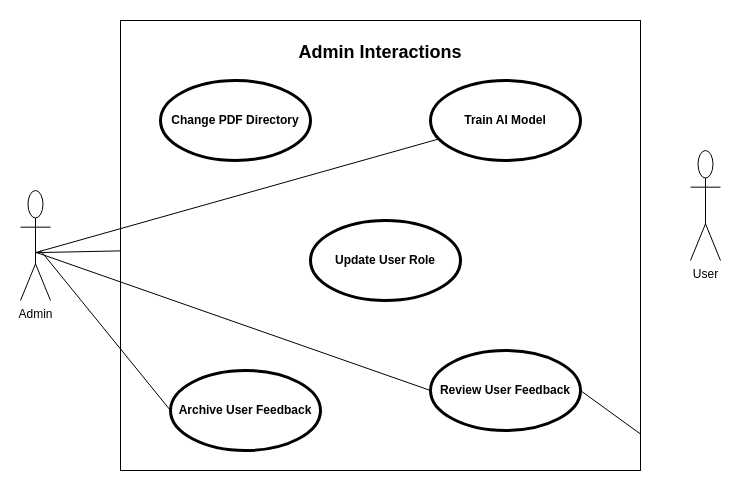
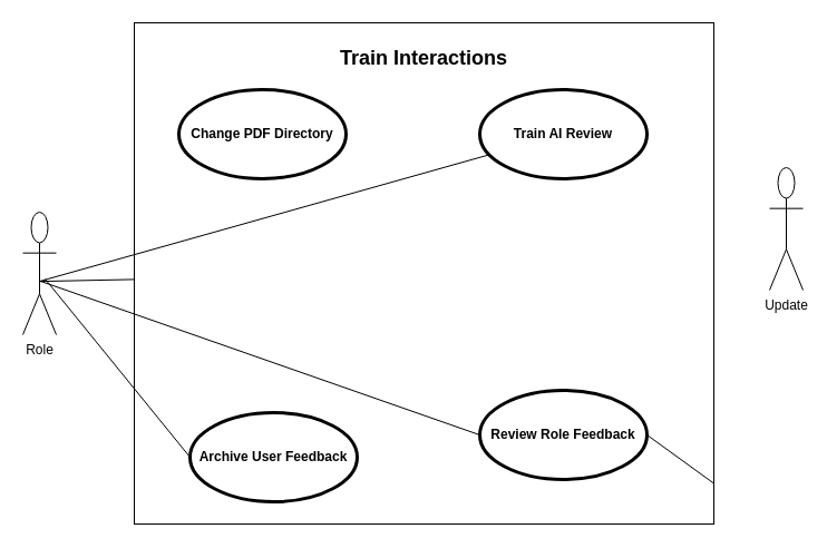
  <mxCell id="0" style=";html=1;" />
  <mxCell id="1" style=";html=1;" parent="0" />
- <mxCell id="2" value="&lt;h2&gt;Admin Interactions&lt;/h2&gt;" style="shape=rect;html=1;verticalAlign=top;fontStyle=1;whiteSpace=wrap;align=center;fillColor=none;" parent="1" vertex="1"><mxGeometry x="120" y="20" width="520" height="450" as="geometry" /></mxCell>
- <mxCell id="3" value="Admin" style="shape=umlActor;html=1;verticalLabelPosition=bottom;verticalAlign=top;align=center;" parent="1" vertex="1"><mxGeometry x="20" y="190" width="30" height="110" as="geometry" /></mxCell>
+ <mxCell id="2" value="&lt;h2&gt;Train Interactions&lt;/h2&gt;" style="shape=rect;html=1;verticalAlign=top;fontStyle=1;whiteSpace=wrap;align=center;fillColor=none;" parent="1" vertex="1"><mxGeometry x="120" y="20" width="520" height="450" as="geometry" /></mxCell>
+ <mxCell id="3" value="Role" style="shape=umlActor;html=1;verticalLabelPosition=bottom;verticalAlign=top;align=center;" parent="1" vertex="1"><mxGeometry x="20" y="190" width="30" height="110" as="geometry" /></mxCell>
  <mxCell id="4" value="Change PDF Directory" style="shape=ellipse;html=1;strokeWidth=3;fontStyle=1;whiteSpace=wrap;align=center;perimeter=ellipsePerimeter;" parent="1" vertex="1"><mxGeometry x="160" y="80" width="150" height="80" as="geometry" /></mxCell>
- <mxCell id="5" value="User" style="shape=umlActor;html=1;verticalLabelPosition=bottom;verticalAlign=top;align=center;" parent="1" vertex="1"><mxGeometry x="690" y="150" width="30" height="110" as="geometry" /></mxCell>
- <mxCell id="6" value="Train AI Model" style="shape=ellipse;html=1;strokeWidth=3;fontStyle=1;whiteSpace=wrap;align=center;perimeter=ellipsePerimeter;" parent="1" vertex="1"><mxGeometry x="430" y="80" width="150" height="80" as="geometry" /></mxCell>
- <mxCell id="7" value="Review User Feedback" style="shape=ellipse;html=1;strokeWidth=3;fontStyle=1;whiteSpace=wrap;align=center;perimeter=ellipsePerimeter;" parent="1" vertex="1"><mxGeometry x="430" y="350" width="150" height="80" as="geometry" /></mxCell>
+ <mxCell id="5" value="Update" style="shape=umlActor;html=1;verticalLabelPosition=bottom;verticalAlign=top;align=center;" parent="1" vertex="1"><mxGeometry x="690" y="150" width="30" height="110" as="geometry" /></mxCell>
+ <mxCell id="6" value="Train AI Review" style="shape=ellipse;html=1;strokeWidth=3;fontStyle=1;whiteSpace=wrap;align=center;perimeter=ellipsePerimeter;" parent="1" vertex="1"><mxGeometry x="430" y="80" width="150" height="80" as="geometry" /></mxCell>
+ <mxCell id="7" value="Review Role Feedback" style="shape=ellipse;html=1;strokeWidth=3;fontStyle=1;whiteSpace=wrap;align=center;perimeter=ellipsePerimeter;" parent="1" vertex="1"><mxGeometry x="430" y="350" width="150" height="80" as="geometry" /></mxCell>
  <mxCell id="8" value="" style="endArrow=none;html=1;rounded=0;exitX=1;exitY=0.5;exitDx=0;exitDy=0;" parent="1" source="7" target="2" edge="1"><mxGeometry width="50" height="50" relative="1" as="geometry"><mxPoint x="760" y="410" as="sourcePoint" /><mxPoint x="810" y="360" as="targetPoint" /></mxGeometry></mxCell>
  <mxCell id="9" value="" style="endArrow=none;html=1;rounded=0;exitX=0.493;exitY=0.56;exitDx=0;exitDy=0;exitPerimeter=0;entryX=0;entryY=0.5;entryDx=0;entryDy=0;" parent="1" source="3" target="7" edge="1"><mxGeometry width="50" height="50" relative="1" as="geometry"><mxPoint x="190" y="350" as="sourcePoint" /><mxPoint x="240" y="300" as="targetPoint" /></mxGeometry></mxCell>
  <mxCell id="10" value="" style="endArrow=none;html=1;rounded=0;exitX=0.493;exitY=0.565;exitDx=0;exitDy=0;exitPerimeter=0;" parent="1" source="3" target="2" edge="1"><mxGeometry width="50" height="50" relative="1" as="geometry"><mxPoint x="140" y="260" as="sourcePoint" /><mxPoint x="190" y="210" as="targetPoint" /></mxGeometry></mxCell>
  <mxCell id="11" value="" style="endArrow=none;html=1;rounded=0;exitX=0.493;exitY=0.565;exitDx=0;exitDy=0;exitPerimeter=0;entryX=0.061;entryY=0.728;entryDx=0;entryDy=0;entryPerimeter=0;" parent="1" source="3" target="6" edge="1"><mxGeometry width="50" height="50" relative="1" as="geometry"><mxPoint x="220" y="270" as="sourcePoint" /><mxPoint x="270" y="220" as="targetPoint" /></mxGeometry></mxCell>
- <mxCell id="12" value="Update User Role" style="shape=ellipse;html=1;strokeWidth=3;fontStyle=1;whiteSpace=wrap;align=center;perimeter=ellipsePerimeter;" parent="1" vertex="1"><mxGeometry x="310" y="220" width="150" height="80" as="geometry" /></mxCell>
  <mxCell id="13" value="Archive User Feedback" style="shape=ellipse;html=1;strokeWidth=3;fontStyle=1;whiteSpace=wrap;align=center;perimeter=ellipsePerimeter;" vertex="1" parent="1"><mxGeometry x="170" y="370" width="150" height="80" as="geometry" /></mxCell>
  <mxCell id="14" value="" style="endArrow=none;html=1;rounded=0;entryX=0;entryY=0.5;entryDx=0;entryDy=0;" edge="1" parent="1" target="13"><mxGeometry width="50" height="50" relative="1" as="geometry"><mxPoint x="40" y="250" as="sourcePoint" /><mxPoint x="387" y="270" as="targetPoint" /></mxGeometry></mxCell>
